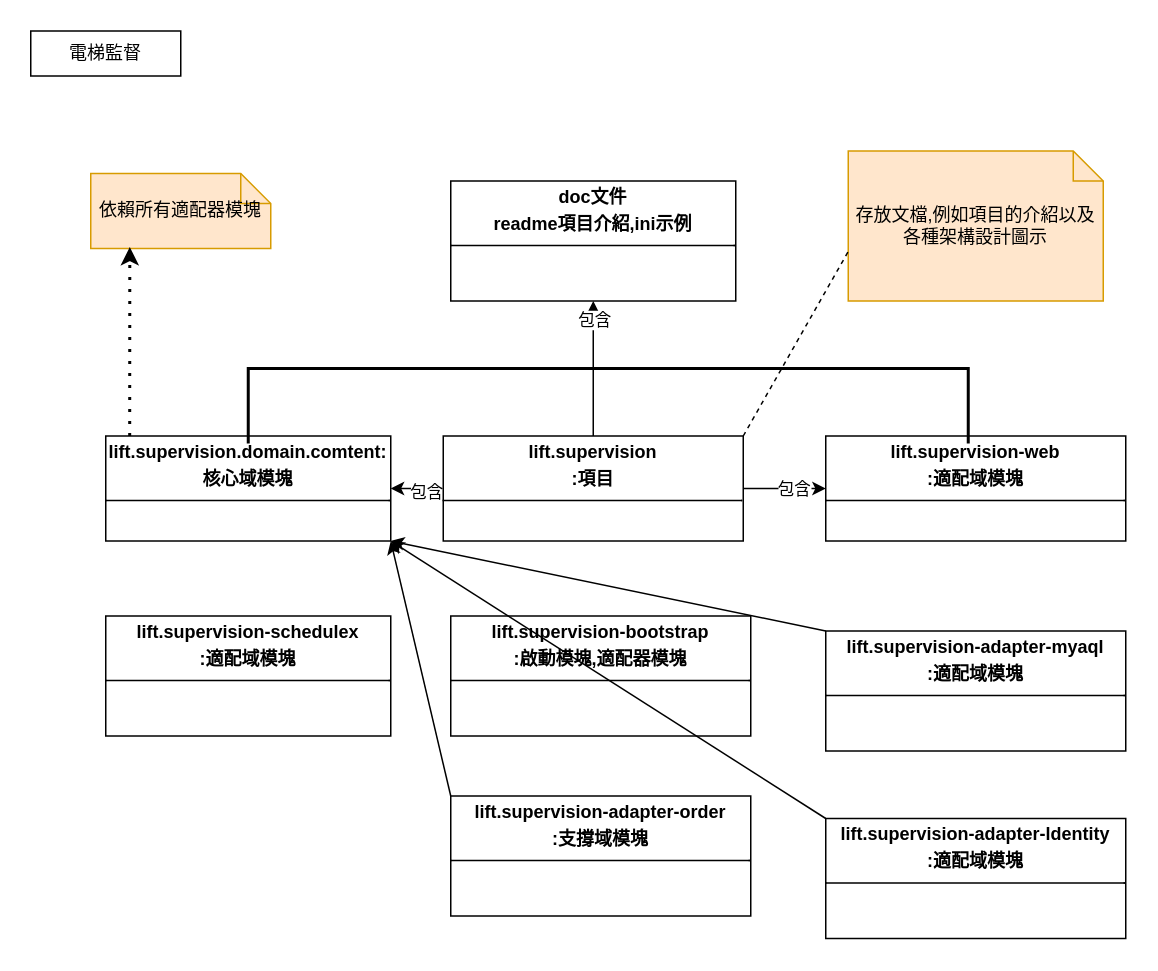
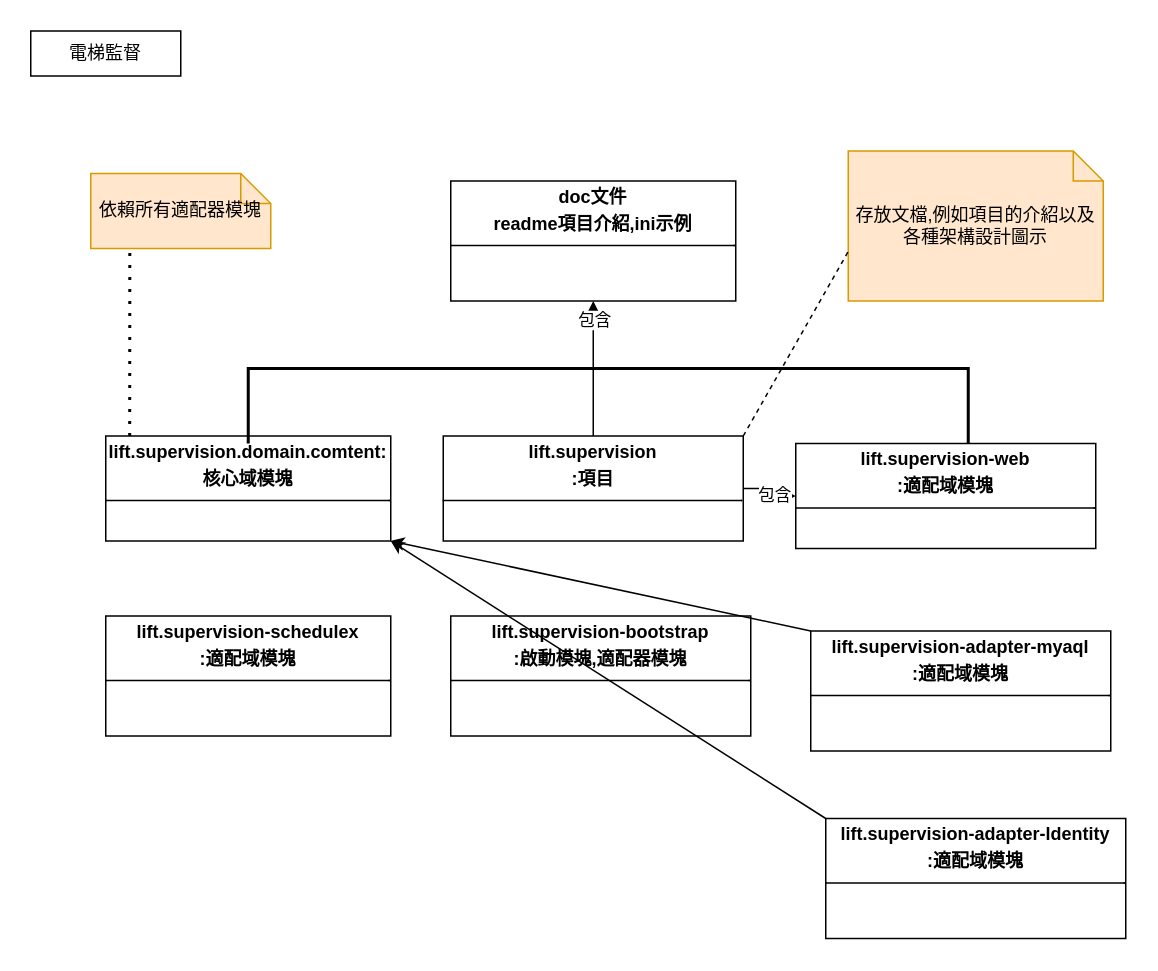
  <mxCell id="0" />
  <mxCell id="1" parent="0" />
  <mxCell id="2" value="&lt;p style=&quot;margin:0px;margin-top:4px;text-align:center;&quot;&gt;&lt;b&gt;lift.supervision.domain.comtent:&lt;/b&gt;&lt;/p&gt;&lt;p style=&quot;margin:0px;margin-top:4px;text-align:center;&quot;&gt;&lt;b&gt;核心域模塊&lt;/b&gt;&lt;/p&gt;&lt;hr size=&quot;1&quot; style=&quot;border-style:solid;&quot;&gt;&lt;div style=&quot;height:2px;&quot;&gt;&lt;/div&gt;" style="verticalAlign=top;align=left;overflow=fill;html=1;whiteSpace=wrap;" vertex="1" parent="1"><mxGeometry x="70" y="290" width="190" height="70" as="geometry" /></mxCell>
  <mxCell id="3" value="&lt;p style=&quot;margin:0px;margin-top:4px;text-align:center;&quot;&gt;&lt;b style=&quot;background-color: transparent; color: light-dark(rgb(0, 0, 0), rgb(255, 255, 255));&quot;&gt;lift.supervision-schedulex&lt;/b&gt;&lt;/p&gt;&lt;p style=&quot;margin:0px;margin-top:4px;text-align:center;&quot;&gt;&lt;b style=&quot;background-color: transparent; color: light-dark(rgb(0, 0, 0), rgb(255, 255, 255));&quot;&gt;:適配域模塊&lt;/b&gt;&lt;/p&gt;&lt;hr size=&quot;1&quot; style=&quot;border-style:solid;&quot;&gt;&lt;div style=&quot;height:2px;&quot;&gt;&lt;/div&gt;" style="verticalAlign=top;align=left;overflow=fill;html=1;whiteSpace=wrap;" vertex="1" parent="1"><mxGeometry x="70" y="410" width="190" height="80" as="geometry" /></mxCell>
- <mxCell id="4" value="&lt;p style=&quot;margin:0px;margin-top:4px;text-align:center;&quot;&gt;&lt;b&gt;lift.supervision-adapter-order&lt;/b&gt;&lt;/p&gt;&lt;p style=&quot;margin:0px;margin-top:4px;text-align:center;&quot;&gt;&lt;b&gt;:支撐域模塊&lt;/b&gt;&lt;/p&gt;&lt;hr size=&quot;1&quot; style=&quot;border-style:solid;&quot;&gt;&lt;div style=&quot;height:2px;&quot;&gt;&lt;/div&gt;" style="verticalAlign=top;align=left;overflow=fill;html=1;whiteSpace=wrap;" vertex="1" parent="1"><mxGeometry x="300" y="530" width="200" height="80" as="geometry" /></mxCell>
  <mxCell id="5" value="&lt;p style=&quot;margin:0px;margin-top:4px;text-align:center;&quot;&gt;&lt;b style=&quot;background-color: transparent; color: light-dark(rgb(0, 0, 0), rgb(255, 255, 255));&quot;&gt;lift.supervision-bootstrap&lt;/b&gt;&lt;/p&gt;&lt;p style=&quot;margin:0px;margin-top:4px;text-align:center;&quot;&gt;&lt;b style=&quot;background-color: transparent; color: light-dark(rgb(0, 0, 0), rgb(255, 255, 255));&quot;&gt;:啟動模塊,適配器模塊&lt;/b&gt;&lt;/p&gt;&lt;hr size=&quot;1&quot; style=&quot;border-style:solid;&quot;&gt;&lt;div style=&quot;height:2px;&quot;&gt;&lt;/div&gt;" style="verticalAlign=top;align=left;overflow=fill;html=1;whiteSpace=wrap;" vertex="1" parent="1"><mxGeometry x="300" y="410" width="200" height="80" as="geometry" /></mxCell>
  <mxCell id="6" value="" style="edgeStyle=orthogonalEdgeStyle;rounded=0;orthogonalLoop=1;jettySize=auto;html=1;" edge="1" parent="1" source="12" target="13"><mxGeometry relative="1" as="geometry" /></mxCell>
  <mxCell id="7" value="包含" style="edgeLabel;html=1;align=center;verticalAlign=middle;resizable=0;points=[];" connectable="0" vertex="1" parent="6"><mxGeometry x="0.743" relative="1" as="geometry"><mxPoint as="offset" /></mxGeometry></mxCell>
- <mxCell id="8" value="" style="edgeStyle=orthogonalEdgeStyle;rounded=0;orthogonalLoop=1;jettySize=auto;html=1;" edge="1" parent="1" source="12" target="2"><mxGeometry relative="1" as="geometry" /></mxCell>
- <mxCell id="9" value="包含" style="edgeLabel;html=1;align=center;verticalAlign=middle;resizable=0;points=[];" connectable="0" vertex="1" parent="8"><mxGeometry x="-0.467" y="2" relative="1" as="geometry"><mxPoint as="offset" /></mxGeometry></mxCell>
  <mxCell id="10" value="" style="edgeStyle=orthogonalEdgeStyle;rounded=0;orthogonalLoop=1;jettySize=auto;html=1;" edge="1" parent="1" source="12" target="18"><mxGeometry relative="1" as="geometry" /></mxCell>
  <mxCell id="11" value="包含" style="edgeLabel;html=1;align=center;verticalAlign=middle;resizable=0;points=[];" connectable="0" vertex="1" parent="10"><mxGeometry x="0.2" relative="1" as="geometry"><mxPoint as="offset" /></mxGeometry></mxCell>
  <mxCell id="12" value="&lt;p style=&quot;margin:0px;margin-top:4px;text-align:center;&quot;&gt;&lt;b style=&quot;background-color: transparent; color: light-dark(rgb(0, 0, 0), rgb(255, 255, 255));&quot;&gt;lift.supervision&lt;/b&gt;&lt;/p&gt;&lt;p style=&quot;margin:0px;margin-top:4px;text-align:center;&quot;&gt;&lt;b style=&quot;background-color: transparent; color: light-dark(rgb(0, 0, 0), rgb(255, 255, 255));&quot;&gt;:項目&lt;/b&gt;&lt;/p&gt;&lt;hr size=&quot;1&quot; style=&quot;border-style:solid;&quot;&gt;&lt;div style=&quot;height:2px;&quot;&gt;&lt;/div&gt;" style="verticalAlign=top;align=left;overflow=fill;html=1;whiteSpace=wrap;" vertex="1" parent="1"><mxGeometry x="295" y="290" width="200" height="70" as="geometry" /></mxCell>
  <mxCell id="13" value="&lt;p style=&quot;margin:0px;margin-top:4px;text-align:center;&quot;&gt;&lt;b style=&quot;background-color: transparent; color: light-dark(rgb(0, 0, 0), rgb(255, 255, 255));&quot;&gt;doc文件&lt;/b&gt;&lt;/p&gt;&lt;p style=&quot;margin: 4px 0px 0px; text-align: center;&quot;&gt;&lt;b&gt;readme項目介紹,ini示例&lt;/b&gt;&lt;/p&gt;&lt;hr size=&quot;1&quot; style=&quot;border-style:solid;&quot;&gt;&lt;div style=&quot;height:2px;&quot;&gt;&lt;/div&gt;" style="verticalAlign=top;align=left;overflow=fill;html=1;whiteSpace=wrap;" vertex="1" parent="1"><mxGeometry x="300" y="120" width="190" height="80" as="geometry" /></mxCell>
  <mxCell id="14" value="依賴所有適配器模塊" style="shape=note;size=20;whiteSpace=wrap;html=1;fillColor=#ffe6cc;strokeColor=#d79b00;" vertex="1" parent="1"><mxGeometry x="60" y="115" width="120" height="50" as="geometry" /></mxCell>
  <mxCell id="15" value="存放文檔,例如項目的介紹以及各種架構設計圖示" style="shape=note;size=20;whiteSpace=wrap;html=1;fillColor=#ffe6cc;strokeColor=#d79b00;" vertex="1" parent="1"><mxGeometry x="565" y="100" width="170" height="100" as="geometry" /></mxCell>
  <mxCell id="16" value="電梯監督" style="rounded=0;whiteSpace=wrap;html=1;" vertex="1" parent="1"><mxGeometry x="20" y="20" width="100" height="30" as="geometry" /></mxCell>
- <mxCell id="17" value="" style="endArrow=classic;dashed=1;html=1;dashPattern=1 3;strokeWidth=2;rounded=0;entryX=0.217;entryY=0.98;entryDx=0;entryDy=0;entryPerimeter=0;exitX=0.084;exitY=0;exitDx=0;exitDy=0;exitPerimeter=0;" edge="1" parent="1" source="2" target="14"><mxGeometry width="50" height="50" relative="1" as="geometry"><mxPoint x="60" y="220" as="sourcePoint" /><mxPoint x="110" y="170" as="targetPoint" /></mxGeometry></mxCell>
- <mxCell id="18" value="&lt;p style=&quot;margin:0px;margin-top:4px;text-align:center;&quot;&gt;&lt;b style=&quot;background-color: transparent; color: light-dark(rgb(0, 0, 0), rgb(255, 255, 255));&quot;&gt;lift.supervision-web&lt;/b&gt;&lt;/p&gt;&lt;p style=&quot;margin:0px;margin-top:4px;text-align:center;&quot;&gt;&lt;b style=&quot;background-color: transparent; color: light-dark(rgb(0, 0, 0), rgb(255, 255, 255));&quot;&gt;:適配域模塊&lt;/b&gt;&lt;/p&gt;&lt;hr size=&quot;1&quot; style=&quot;border-style:solid;&quot;&gt;&lt;div style=&quot;height:2px;&quot;&gt;&lt;/div&gt;" style="verticalAlign=top;align=left;overflow=fill;html=1;whiteSpace=wrap;" vertex="1" parent="1"><mxGeometry x="550" y="290" width="200" height="70" as="geometry" /></mxCell>
+ <mxCell id="17" value="" style="endArrow=none;dashed=1;html=1;dashPattern=1 3;strokeWidth=2;rounded=0;entryX=0.217;entryY=0.98;entryDx=0;entryDy=0;entryPerimeter=0;exitX=0.084;exitY=0;exitDx=0;exitDy=0;exitPerimeter=0;" edge="1" parent="1" source="2" target="14"><mxGeometry width="50" height="50" relative="1" as="geometry"><mxPoint x="60" y="220" as="sourcePoint" /><mxPoint x="110" y="170" as="targetPoint" /></mxGeometry></mxCell>
+ <mxCell id="18" value="&lt;p style=&quot;margin:0px;margin-top:4px;text-align:center;&quot;&gt;&lt;b style=&quot;background-color: transparent; color: light-dark(rgb(0, 0, 0), rgb(255, 255, 255));&quot;&gt;lift.supervision-web&lt;/b&gt;&lt;/p&gt;&lt;p style=&quot;margin:0px;margin-top:4px;text-align:center;&quot;&gt;&lt;b style=&quot;background-color: transparent; color: light-dark(rgb(0, 0, 0), rgb(255, 255, 255));&quot;&gt;:適配域模塊&lt;/b&gt;&lt;/p&gt;&lt;hr size=&quot;1&quot; style=&quot;border-style:solid;&quot;&gt;&lt;div style=&quot;height:2px;&quot;&gt;&lt;/div&gt;" style="verticalAlign=top;align=left;overflow=fill;html=1;whiteSpace=wrap;" vertex="1" parent="1"><mxGeometry x="530" y="295" width="200" height="70" as="geometry" /></mxCell>
  <mxCell id="19" value="&lt;p style=&quot;margin:0px;margin-top:4px;text-align:center;&quot;&gt;&lt;b&gt;lift.supervision-adapter-ldentity&lt;/b&gt;&lt;/p&gt;&lt;p style=&quot;margin:0px;margin-top:4px;text-align:center;&quot;&gt;&lt;b&gt;:適配域模塊&lt;/b&gt;&lt;/p&gt;&lt;hr size=&quot;1&quot; style=&quot;border-style:solid;&quot;&gt;&lt;div style=&quot;height:2px;&quot;&gt;&lt;/div&gt;" style="verticalAlign=top;align=left;overflow=fill;html=1;whiteSpace=wrap;" vertex="1" parent="1"><mxGeometry x="550" y="545" width="200" height="80" as="geometry" /></mxCell>
- <mxCell id="20" value="&lt;p style=&quot;margin:0px;margin-top:4px;text-align:center;&quot;&gt;&lt;b&gt;lift.supervision-adapter-myaql&lt;/b&gt;&lt;/p&gt;&lt;p style=&quot;margin:0px;margin-top:4px;text-align:center;&quot;&gt;&lt;b&gt;:適配域模塊&lt;/b&gt;&lt;/p&gt;&lt;hr size=&quot;1&quot; style=&quot;border-style:solid;&quot;&gt;&lt;div style=&quot;height:2px;&quot;&gt;&lt;/div&gt;" style="verticalAlign=top;align=left;overflow=fill;html=1;whiteSpace=wrap;" vertex="1" parent="1"><mxGeometry x="550" y="420" width="200" height="80" as="geometry" /></mxCell>
+ <mxCell id="20" value="&lt;p style=&quot;margin:0px;margin-top:4px;text-align:center;&quot;&gt;&lt;b&gt;lift.supervision-adapter-myaql&lt;/b&gt;&lt;/p&gt;&lt;p style=&quot;margin:0px;margin-top:4px;text-align:center;&quot;&gt;&lt;b&gt;:適配域模塊&lt;/b&gt;&lt;/p&gt;&lt;hr size=&quot;1&quot; style=&quot;border-style:solid;&quot;&gt;&lt;div style=&quot;height:2px;&quot;&gt;&lt;/div&gt;" style="verticalAlign=top;align=left;overflow=fill;html=1;whiteSpace=wrap;" vertex="1" parent="1"><mxGeometry x="540" y="420" width="200" height="80" as="geometry" /></mxCell>
  <mxCell id="21" value="" style="endArrow=none;dashed=1;html=1;rounded=0;entryX=0;entryY=0.67;entryDx=0;entryDy=0;entryPerimeter=0;exitX=1;exitY=0;exitDx=0;exitDy=0;" edge="1" parent="1" source="12" target="15"><mxGeometry width="50" height="50" relative="1" as="geometry"><mxPoint x="500" y="260" as="sourcePoint" /><mxPoint x="550" y="210" as="targetPoint" /></mxGeometry></mxCell>
  <mxCell id="22" value="" style="strokeWidth=2;html=1;shape=mxgraph.flowchart.annotation_1;align=left;pointerEvents=1;rotation=90;" vertex="1" parent="1"><mxGeometry x="380" y="30" width="50" height="480" as="geometry" /></mxCell>
- <mxCell id="23" value="" style="endArrow=classic;html=1;rounded=0;entryX=1;entryY=1;entryDx=0;entryDy=0;exitX=0;exitY=0;exitDx=0;exitDy=0;" edge="1" parent="1" source="4" target="2"><mxGeometry width="50" height="50" relative="1" as="geometry"><mxPoint x="340" y="480" as="sourcePoint" /><mxPoint x="390" y="430" as="targetPoint" /></mxGeometry></mxCell>
  <mxCell id="24" value="" style="endArrow=classic;html=1;rounded=0;exitX=0;exitY=0;exitDx=0;exitDy=0;" edge="1" parent="1" source="19"><mxGeometry width="50" height="50" relative="1" as="geometry"><mxPoint x="310" y="540" as="sourcePoint" /><mxPoint x="260" y="360" as="targetPoint" /></mxGeometry></mxCell>
  <mxCell id="25" value="" style="endArrow=classic;html=1;rounded=0;exitX=0;exitY=0;exitDx=0;exitDy=0;" edge="1" parent="1" source="20"><mxGeometry width="50" height="50" relative="1" as="geometry"><mxPoint x="320" y="550" as="sourcePoint" /><mxPoint x="260" y="360" as="targetPoint" /></mxGeometry></mxCell>
